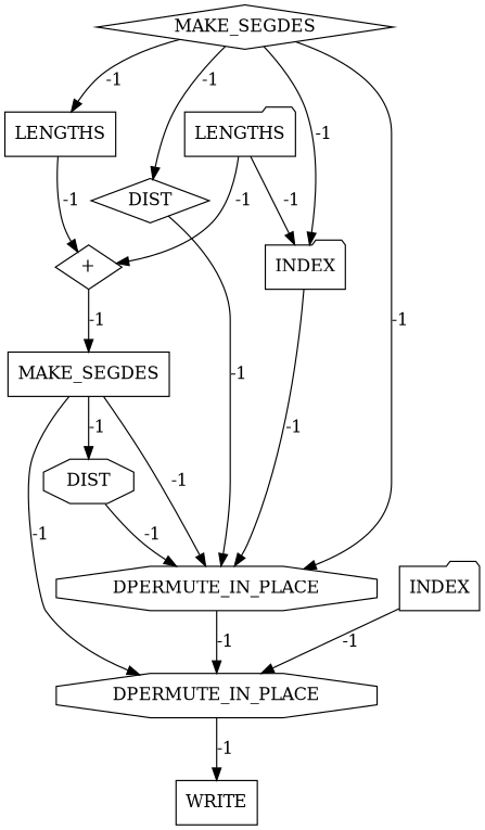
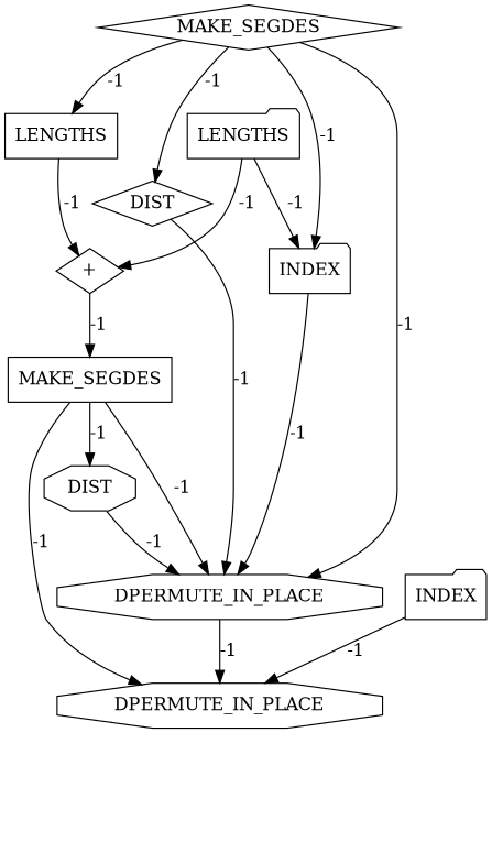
  digraph {
    node [cost=0 shape=folder]
    edge [cost=-1]
    n1 [label=LENGTHS]
    n2 [label=INDEX]
    n3 [label="+" shape=diamond]
    n4 [label=DPERMUTE_IN_PLACE shape=octagon]
    n5 [label=DPERMUTE_IN_PLACE shape=octagon]
-   n6 [label=WRITE shape=box]
    n7 [label=DIST shape=octagon]
    n8 [label=LENGTHS shape=box]
    n9 [label=DIST shape=diamond]
    n10 [label=MAKE_SEGDES shape=box]
    n11 [label=MAKE_SEGDES shape=diamond]
    n12 [label=INDEX]
    n1 -> n2 [label=-1]
    n1 -> n3 [label=-1]
    n2 -> n4 [label=-1]
    n3 -> n10 [label=-1]
    n4 -> n5 [label=-1]
-   n5 -> n6 [label=-1]
    n7 -> n4 [label=-1]
    n8 -> n3 [label=-1]
    n9 -> n4 [label=-1]
    n10 -> n4 [label=-1]
    n10 -> n5 [label=-1]
    n10 -> n7 [label=-1]
    n11 -> n2 [label=-1]
    n11 -> n4 [label=-1]
    n11 -> n8 [label=-1]
    n11 -> n9 [label=-1]
    n12 -> n5 [label=-1]
  }
